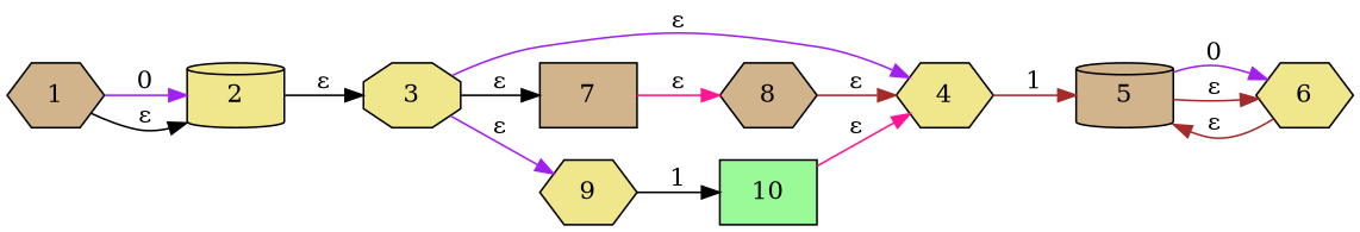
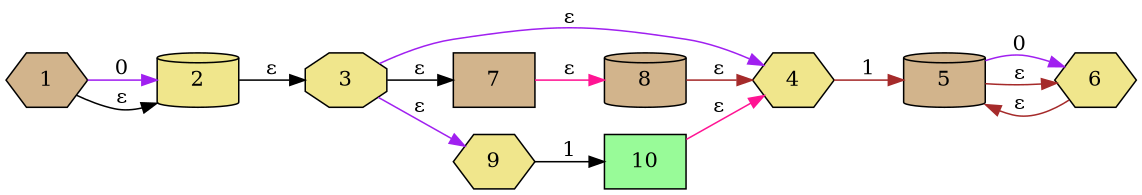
  digraph {
    rankdir=LR
    node [fillcolor=khaki shape=hexagon style=filled]
    edge [color=purple]
    n1 [fillcolor=tan label=1]
    n2 [label=2 shape=cylinder]
    n3 [label=3 shape=octagon]
    n4 [label=4]
    n5 [fillcolor=tan label=7 shape=box]
    n6 [label=9]
    n7 [fillcolor=tan label=5 shape=cylinder]
-   n8 [fillcolor=tan label=8]
+   n8 [fillcolor=tan label=8 shape=cylinder]
    n9 [fillcolor=palegreen label=10 shape=box]
    n10 [label=6]
    n1 -> n2 [label=0]
    n1 -> n2 [color=black label="ε"]
    n2 -> n3 [color=black label="ε"]
    n3 -> n4 [label="ε"]
    n3 -> n5 [color=black label="ε"]
    n3 -> n6 [label="ε"]
    n4 -> n7 [color=brown label=1]
    n5 -> n8 [color=deeppink label="ε"]
    n6 -> n9 [color=black label=1]
    n7 -> n10 [label=0]
    n7 -> n10 [color=brown label="ε"]
    n8 -> n4 [color=brown label="ε"]
    n9 -> n4 [color=deeppink label="ε"]
    n10 -> n7 [color=brown label="ε"]
  }
